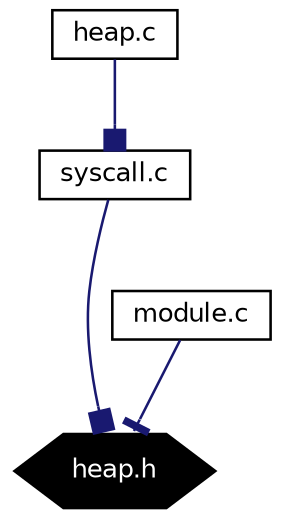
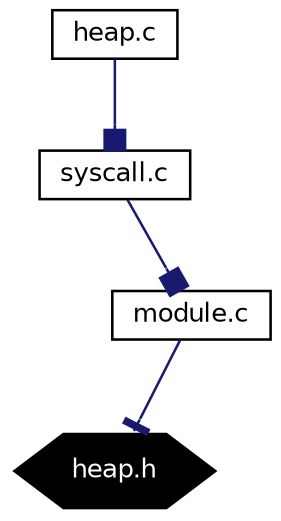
  digraph {
    node [color=black fontname=Helvetica fontsize=10 shape=box]
    edge [arrowhead=box color=midnightblue fontname=Helvetica fontsize=10 labelfontname=Helvetica labelfontsize=10 style=solid]
    n1 [color=white fillcolor=black fontcolor=white height=0.2 label="heap.h" shape=hexagon style=filled width=0.4]
    n2 [height=0.2 label="heap.c" width=0.4]
    n3 [height=0.2 label="syscall.c" width=0.4]
    n4 [height=0.2 label="module.c" width=0.4]
    n2 -> n3
-   n3 -> n1
+   n3 -> n4
    n4 -> n1 [arrowhead=tee]
  }
